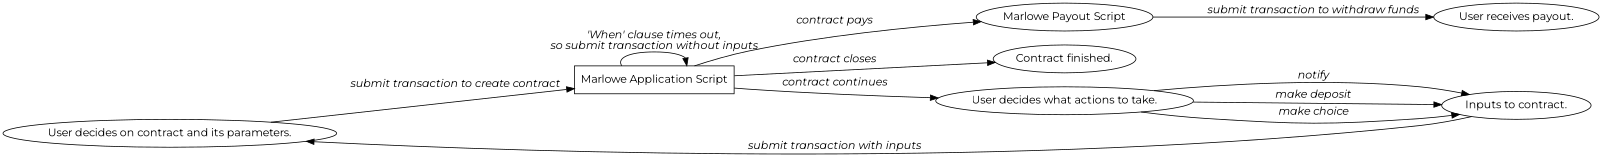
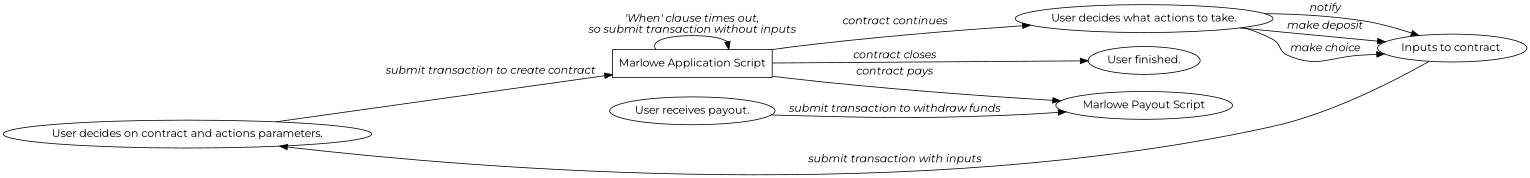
  digraph {
    fontname=Montserrat
    rankdir=LR
    node [fontname=Montserrat shape=oval]
    edge [fontname=Montserrat]
-   n1 [label="User decides on contract and its parameters."]
+   n1 [label="User decides on contract and actions parameters."]
    n2 [label="Marlowe Application Script" shape=box]
-   n3 [label="Contract finished."]
+   n3 [label="User finished."]
    n4 [label="User decides what actions to take."]
    n5 [label="Marlowe Payout Script" shape=ellipse]
    n6 [label="Inputs to contract."]
    n7 [label="User receives payout."]
    n1 -> n2 [label=<<i>submit transaction to create contract</i>>]
    n2 -> n2 [label=<<i>'When' clause times out,<br/>so submit transaction without inputs</i>>]
    n2 -> n3 [label=<<i>contract closes</i>>]
    n2 -> n4 [label=<<i>contract continues</i>>]
    n2 -> n5 [label=<<i>contract pays</i>>]
    n4 -> n6 [label=<<i>make deposit</i>>]
    n4 -> n6 [label=<<i>make choice</i>>]
    n4 -> n6 [label=<<i>notify</i>>]
-   n5 -> n7 [label=<<i>submit transaction to withdraw funds</i>>]
+   n7 -> n5 [label=<<i>submit transaction to withdraw funds</i>>]
    n6 -> n1 [label=<<i>submit transaction with inputs</i>>]
  }
